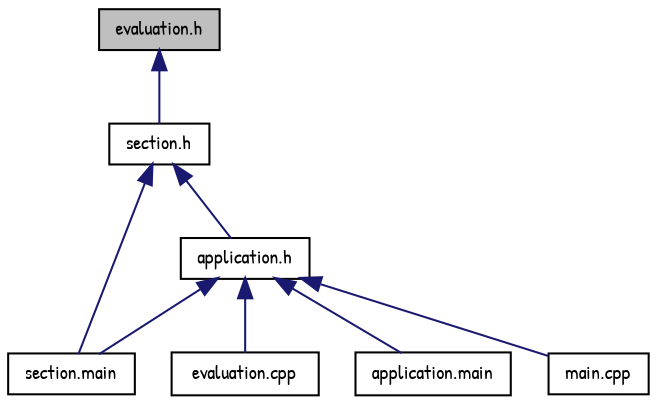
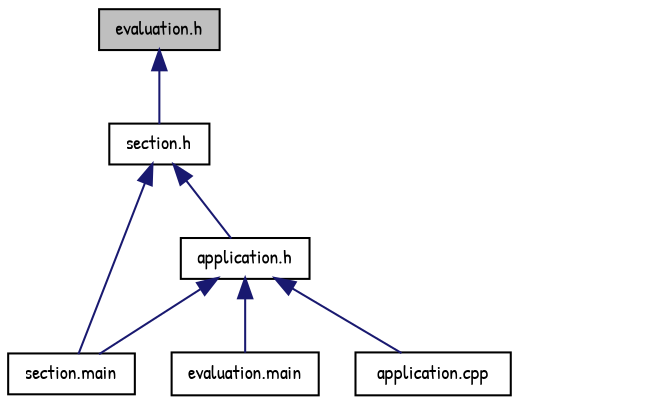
  digraph {
    fontname="Patrick Hand"
    node [color=black fillcolor=white fontname="Patrick Hand" fontsize=10 shape=record style=filled]
    edge [color=midnightblue dir=back fontname="Patrick Hand" fontsize=10 labelfontname=Helvetica labelfontsize=10 style=solid]
    n1 [fillcolor=grey75 fontcolor=black height=0.2 label="evaluation.h" width=0.4]
    n2 [height=0.2 label="section.h" width=0.4]
    n3 [height=0.2 label="application.h" width=0.4]
    n4 [height=0.2 label="section.main" width=0.4]
-   n5 [height=0.2 label="evaluation.cpp" width=0.4]
-   n6 [height=0.2 label="application.main" width=0.4]
-   n7 [height=0.2 label="main.cpp" width=0.4]
+   n5 [height=0.2 label="evaluation.main" width=0.4]
+   n6 [height=0.2 label="application.cpp" width=0.4]
    n1 -> n2
    n2 -> n3
    n2 -> n4
    n3 -> n4
    n3 -> n5
    n3 -> n6
-   n3 -> n7
  }
